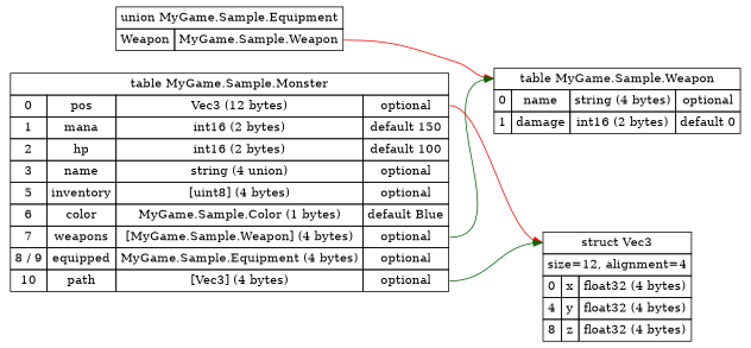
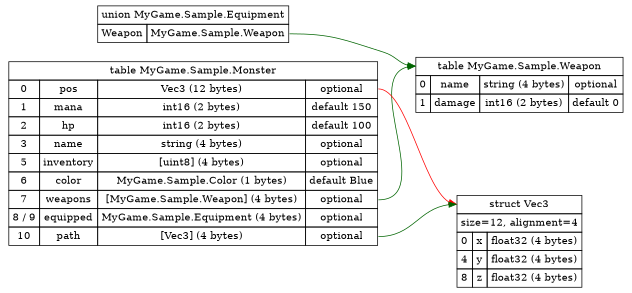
  digraph {
    rankdir=LR
    node [shape=none]
    edge [color=red headport=name tailport="p0:e"]
    n1 [label=<     <TABLE BORDER="0" CELLBORDER="1" CELLSPACING="0" CELLPADDING="4">       <TR>         <TD colspan="3" PORT="name">union MyGame.Sample.Equipment</TD>       </TR>       <TR>         <TD>Weapon</TD>         <TD PORT="p0">MyGame.Sample.Weapon</TD>       </TR>     </TABLE>>]
    n2 [label=<     <TABLE BORDER="0" CELLBORDER="1" CELLSPACING="0" CELLPADDING="4">       <TR>         <TD colspan="4" PORT="name">table MyGame.Sample.Weapon</TD>       </TR>       <TR>         <TD>0</TD>         <TD>name</TD>         <TD>string (4 bytes)</TD>         <TD PORT="p0">optional</TD>       </TR>       <TR>         <TD>1</TD>         <TD>damage</TD>         <TD>int16 (2 bytes)</TD>         <TD PORT="p1">default 0</TD>       </TR></TABLE>>]
    n3 [label=<     <TABLE BORDER="0" CELLBORDER="1" CELLSPACING="0" CELLPADDING="4">       <TR>         <TD colspan="3" PORT="name">struct Vec3</TD>       </TR>       <TR>         <TD colspan="3">size=12, alignment=4</TD>       </TR>       <TR>         <TD>0</TD>         <TD>x</TD>         <TD PORT="p0">float32 (4 bytes)</TD>       </TR>       <TR>         <TD>4</TD>         <TD>y</TD>         <TD PORT="p1">float32 (4 bytes)</TD>       </TR>       <TR>         <TD>8</TD>         <TD>z</TD>         <TD PORT="p2">float32 (4 bytes)</TD>       </TR>     </TABLE>>]
-   n4 [label=<     <TABLE BORDER="0" CELLBORDER="1" CELLSPACING="0" CELLPADDING="4">       <TR>         <TD colspan="4" PORT="name">table MyGame.Sample.Monster</TD>       </TR>       <TR>         <TD>0</TD>         <TD>pos</TD>         <TD>Vec3 (12 bytes)</TD>         <TD PORT="p0">optional</TD>       </TR>       <TR>         <TD>1</TD>         <TD>mana</TD>         <TD>int16 (2 bytes)</TD>         <TD PORT="p1">default 150</TD>       </TR>       <TR>         <TD>2</TD>         <TD>hp</TD>         <TD>int16 (2 bytes)</TD>         <TD PORT="p2">default 100</TD>       </TR>       <TR>         <TD>3</TD>         <TD>name</TD>         <TD>string (4 union)</TD>         <TD PORT="p3">optional</TD>       </TR>       <TR>         <TD>5</TD>         <TD>inventory</TD>         <TD>[uint8] (4 bytes)</TD>         <TD PORT="p4">optional</TD>       </TR>       <TR>         <TD>6</TD>         <TD>color</TD>         <TD>MyGame.Sample.Color (1 bytes)</TD>         <TD PORT="p5">default Blue</TD>       </TR>       <TR>         <TD>7</TD>         <TD>weapons</TD>         <TD>[MyGame.Sample.Weapon] (4 bytes)</TD>         <TD PORT="p6">optional</TD>       </TR>       <TR>         <TD>8 / 9</TD>         <TD>equipped</TD>         <TD>MyGame.Sample.Equipment (4 bytes)</TD>         <TD PORT="p7">optional</TD>       </TR>       <TR>         <TD>10</TD>         <TD>path</TD>         <TD>[Vec3] (4 bytes)</TD>         <TD PORT="p8">optional</TD>       </TR></TABLE>>]
-   n1 -> n2
+   n4 [label=<     <TABLE BORDER="0" CELLBORDER="1" CELLSPACING="0" CELLPADDING="4">       <TR>         <TD colspan="4" PORT="name">table MyGame.Sample.Monster</TD>       </TR>       <TR>         <TD>0</TD>         <TD>pos</TD>         <TD>Vec3 (12 bytes)</TD>         <TD PORT="p0">optional</TD>       </TR>       <TR>         <TD>1</TD>         <TD>mana</TD>         <TD>int16 (2 bytes)</TD>         <TD PORT="p1">default 150</TD>       </TR>       <TR>         <TD>2</TD>         <TD>hp</TD>         <TD>int16 (2 bytes)</TD>         <TD PORT="p2">default 100</TD>       </TR>       <TR>         <TD>3</TD>         <TD>name</TD>         <TD>string (4 bytes)</TD>         <TD PORT="p3">optional</TD>       </TR>       <TR>         <TD>5</TD>         <TD>inventory</TD>         <TD>[uint8] (4 bytes)</TD>         <TD PORT="p4">optional</TD>       </TR>       <TR>         <TD>6</TD>         <TD>color</TD>         <TD>MyGame.Sample.Color (1 bytes)</TD>         <TD PORT="p5">default Blue</TD>       </TR>       <TR>         <TD>7</TD>         <TD>weapons</TD>         <TD>[MyGame.Sample.Weapon] (4 bytes)</TD>         <TD PORT="p6">optional</TD>       </TR>       <TR>         <TD>8 / 9</TD>         <TD>equipped</TD>         <TD>MyGame.Sample.Equipment (4 bytes)</TD>         <TD PORT="p7">optional</TD>       </TR>       <TR>         <TD>10</TD>         <TD>path</TD>         <TD>[Vec3] (4 bytes)</TD>         <TD PORT="p8">optional</TD>       </TR></TABLE>>]
+   n1 -> n2 [color=darkgreen]
    n4 -> n2 [color=darkgreen tailport="p6:e"]
    n4 -> n3
    n4 -> n3 [color=darkgreen tailport="p8:e"]
  }
